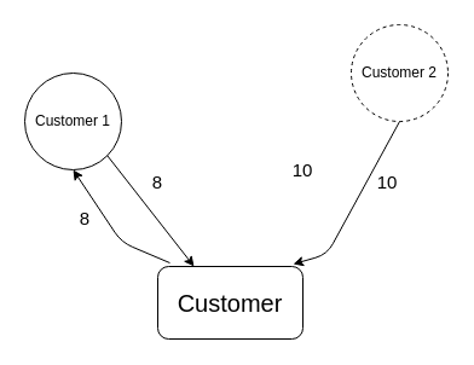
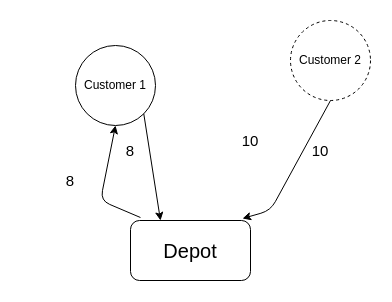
  <mxCell id="0" />
  <mxCell id="1" parent="0" />
- <mxCell id="2" value="&lt;font style=&quot;font-size: 20px&quot;&gt;Customer&lt;/font&gt;" style="rounded=1;whiteSpace=wrap;html=1;" parent="1" vertex="1"><mxGeometry x="130" y="220" width="120" height="60" as="geometry" /></mxCell>
+ <mxCell id="2" value="&lt;font style=&quot;font-size: 20px&quot;&gt;Depot&lt;/font&gt;" style="rounded=1;whiteSpace=wrap;html=1;" parent="1" vertex="1"><mxGeometry x="130" y="220" width="120" height="60" as="geometry" /></mxCell>
  <mxCell id="3" value="Customer 2&lt;br&gt;" style="ellipse;whiteSpace=wrap;html=1;aspect=fixed;dashed=1;" parent="1" vertex="1"><mxGeometry x="290" y="20" width="80" height="80" as="geometry" /></mxCell>
- <mxCell id="4" value="Customer 1&lt;br&gt;" style="ellipse;whiteSpace=wrap;html=1;aspect=fixed;" parent="1" vertex="1"><mxGeometry x="20" y="60" width="80" height="80" as="geometry" /></mxCell>
+ <mxCell id="4" value="Customer 1&lt;br&gt;" style="ellipse;whiteSpace=wrap;html=1;aspect=fixed;" parent="1" vertex="1"><mxGeometry x="75" y="45" width="80" height="80" as="geometry" /></mxCell>
  <mxCell id="5" value="" style="endArrow=classic;html=1;entryX=0.5;entryY=1;entryDx=0;entryDy=0;exitX=0.083;exitY=-0.05;exitDx=0;exitDy=0;exitPerimeter=0;" parent="1" source="2" target="4" edge="1"><mxGeometry width="50" height="50" relative="1" as="geometry"><mxPoint x="130" y="210" as="sourcePoint" /><mxPoint x="220" y="170" as="targetPoint" /><Array as="points"><mxPoint x="100" y="200" /></Array></mxGeometry></mxCell>
  <mxCell id="6" value="" style="endArrow=classic;html=1;entryX=0.25;entryY=0;entryDx=0;entryDy=0;exitX=1;exitY=1;exitDx=0;exitDy=0;" parent="1" target="2" edge="1" source="4"><mxGeometry width="50" height="50" relative="1" as="geometry"><mxPoint x="230" y="20" as="sourcePoint" /><mxPoint x="280" y="-30" as="targetPoint" /><Array as="points" /></mxGeometry></mxCell>
  <mxCell id="7" value="" style="endArrow=classic;html=1;exitX=0.5;exitY=1;exitDx=0;exitDy=0;" parent="1" edge="1" source="3"><mxGeometry width="50" height="50" relative="1" as="geometry"><mxPoint x="330" y="150" as="sourcePoint" /><mxPoint x="242" y="218" as="targetPoint" /><Array as="points"><mxPoint x="270" y="210" /></Array></mxGeometry></mxCell>
  <mxCell id="8" value="&lt;font style=&quot;font-size: 15px&quot;&gt;8&lt;/font&gt;" style="text;html=1;strokeColor=none;fillColor=none;align=center;verticalAlign=middle;whiteSpace=wrap;rounded=0;" vertex="1" parent="1"><mxGeometry x="50" y="170" width="40" height="20" as="geometry" /></mxCell>
  <mxCell id="9" value="&lt;font style=&quot;font-size: 15px&quot;&gt;8&lt;/font&gt;" style="text;html=1;strokeColor=none;fillColor=none;align=center;verticalAlign=middle;whiteSpace=wrap;rounded=0;" vertex="1" parent="1"><mxGeometry x="110" y="140" width="40" height="20" as="geometry" /></mxCell>
  <mxCell id="10" value="&lt;font style=&quot;font-size: 15px&quot;&gt;10&lt;/font&gt;" style="text;html=1;strokeColor=none;fillColor=none;align=center;verticalAlign=middle;whiteSpace=wrap;rounded=0;" vertex="1" parent="1"><mxGeometry x="230" y="130" width="40" height="20" as="geometry" /></mxCell>
  <mxCell id="11" value="&lt;font style=&quot;font-size: 15px&quot;&gt;10&lt;/font&gt;" style="text;html=1;strokeColor=none;fillColor=none;align=center;verticalAlign=middle;whiteSpace=wrap;rounded=0;" vertex="1" parent="1"><mxGeometry x="300" y="140" width="40" height="20" as="geometry" /></mxCell>
